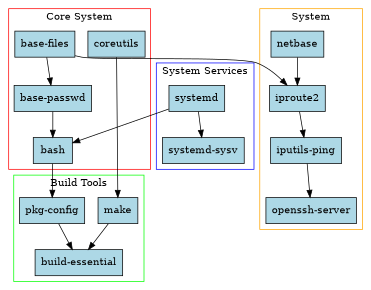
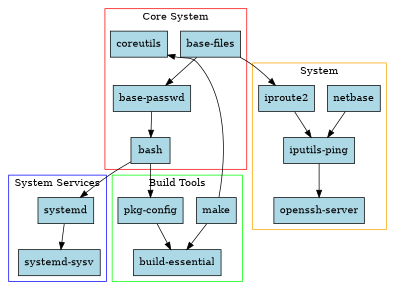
  digraph {
    rankdir=TB
    node [fillcolor=lightblue shape=box style=filled]
    "base-files"
    "base-passwd"
    bash
    coreutils
    make
    "build-essential"
    "pkg-config"
    systemd
    "systemd-sysv"
    netbase
    iproute2
    "iputils-ping"
    "openssh-server"
    subgraph cluster_1 {
      color=red
      label="Core System"
      "base-files"
      "base-passwd"
      bash
      coreutils
    }
    subgraph cluster_2 {
      color=green
      label="Build Tools"
      make
      "build-essential"
      "pkg-config"
    }
    subgraph cluster_3 {
      color=blue
      label="System Services"
      systemd
      "systemd-sysv"
    }
    subgraph cluster_4 {
      color=orange
      label=System
      netbase
      iproute2
      "iputils-ping"
      "openssh-server"
    }
    "base-files" -> "base-passwd"
    "base-files" -> iproute2
    "base-passwd" -> bash
    bash -> "pkg-config"
-   systemd -> bash
-   coreutils -> make
+   bash -> systemd
+   make -> coreutils
    make -> "build-essential"
    "pkg-config" -> "build-essential"
    systemd -> "systemd-sysv"
-   netbase -> iproute2
+   netbase -> "iputils-ping"
    iproute2 -> "iputils-ping"
    "iputils-ping" -> "openssh-server"
  }
